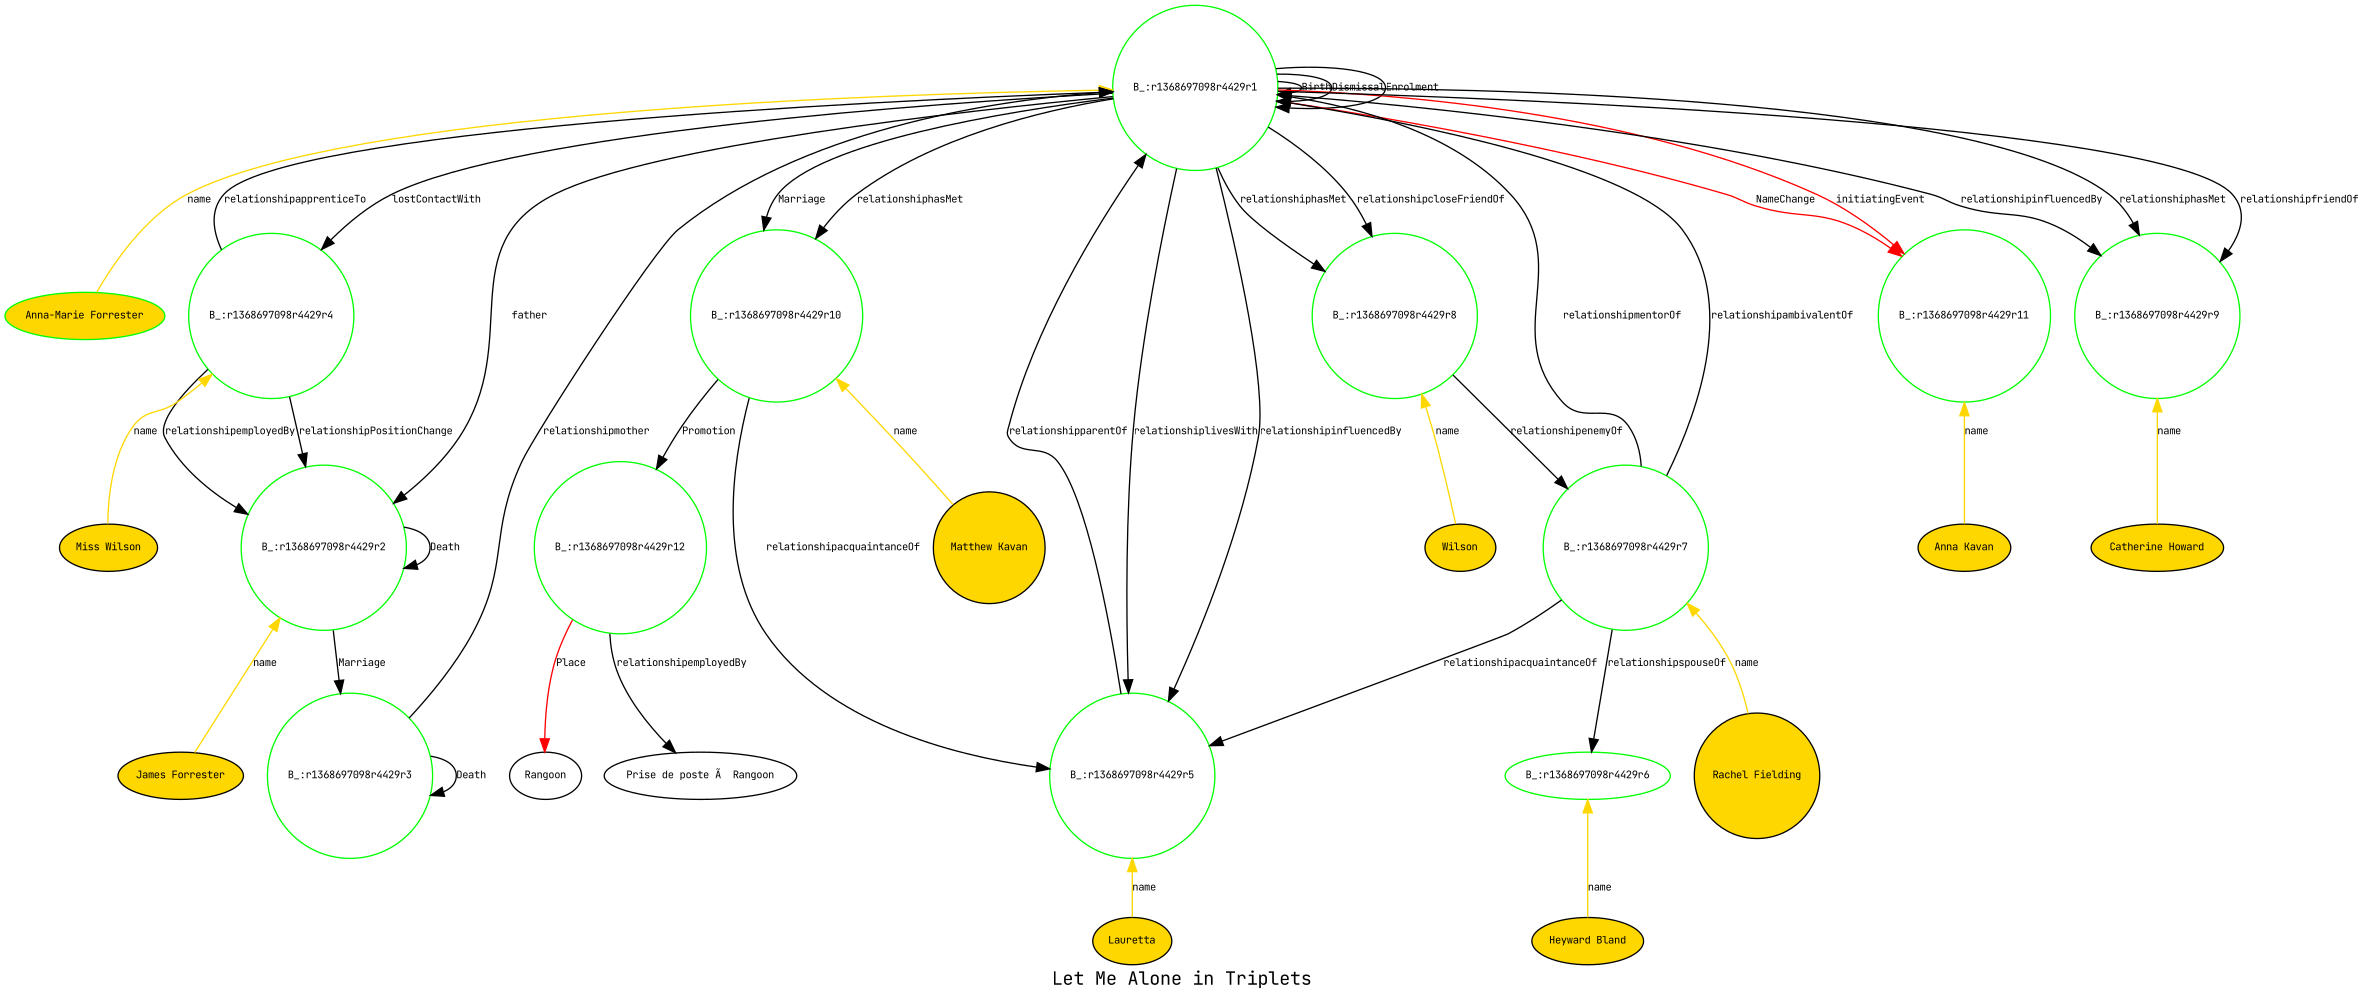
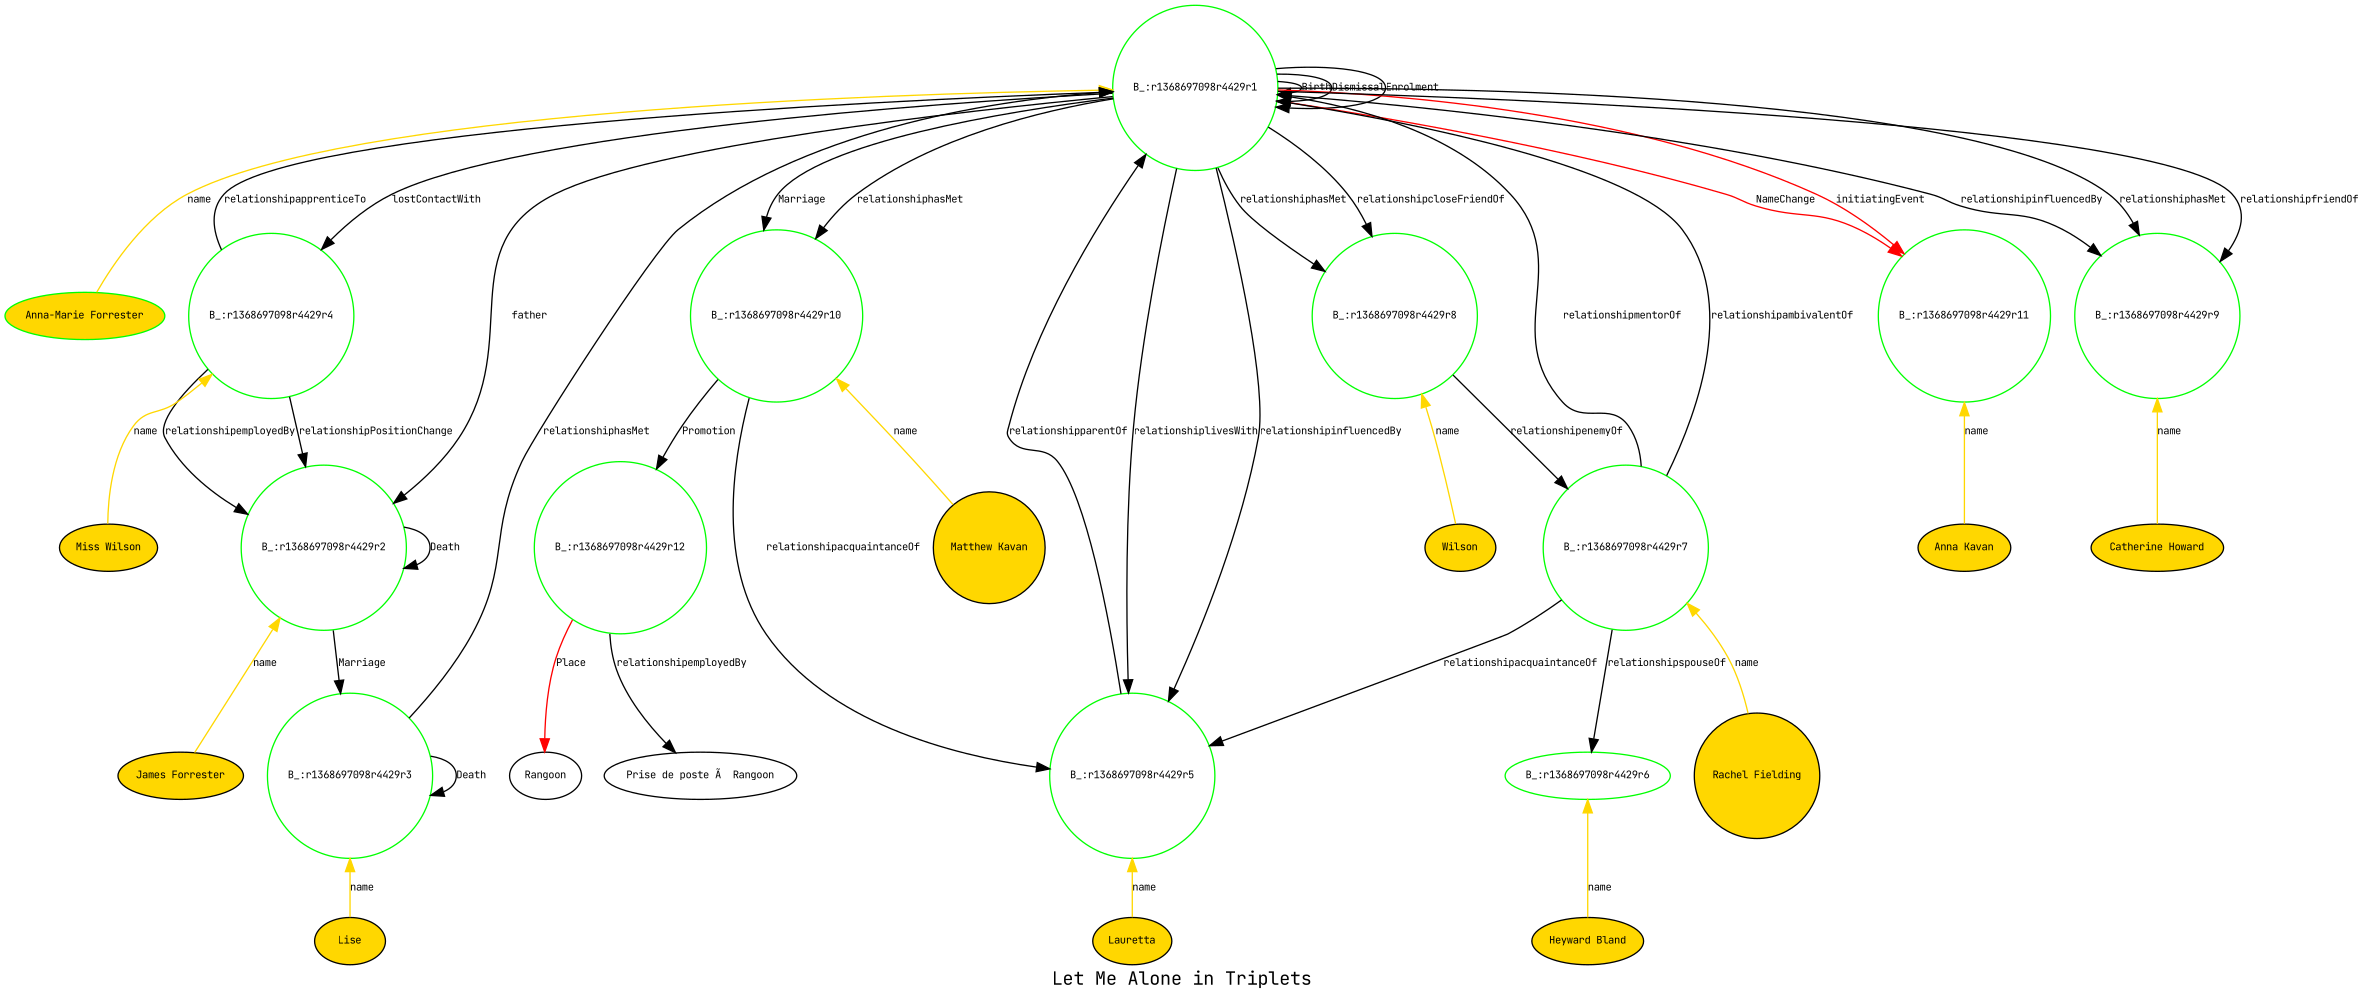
  digraph {
    fontname="JetBrains Mono"
    label="Let Me Alone in Triplets"
    splines=true
    node [color=lime fontname="JetBrains Mono" fontsize=8 shape=circle]
    edge [fontname="JetBrains Mono" fontsize=8]
    "B_:r1368697098r4429r1"
    n2 [fillcolor=gold label="Anna-Marie Forrester" shape=ellipse style=filled]
    "B_:r1368697098r4429r2"
    "B_:r1368697098r4429r10"
    "B_:r1368697098r4429r11"
    "B_:r1368697098r4429r8"
    "B_:r1368697098r4429r9"
    "B_:r1368697098r4429r5"
    "B_:r1368697098r4429r4"
    n10 [fillcolor=gold label="James Forrester" shape=ellipse style=filled color=""]
    "B_:r1368697098r4429r3"
    n12 [fillcolor=gold label="Matthew Kavan" style=filled color=""]
    "B_:r1368697098r4429r12"
    n14 [fillcolor=gold label="Anna Kavan" shape=ellipse style=filled color=""]
    "B_:r1368697098r4429r7"
    n16 [fillcolor=gold label=Wilson shape=ellipse style=filled color=""]
    n17 [fillcolor=gold label="Catherine Howard" shape=ellipse style=filled color=""]
    n18 [fillcolor=gold label=Lauretta shape=ellipse style=filled color=""]
    n19 [fillcolor=gold label="Miss Wilson" shape=ellipse style=filled color=""]
+   n20 [fillcolor=gold label=Lise shape=ellipse style=filled color=""]
    n21 [label=Rangoon shape=ellipse color=""]
    n22 [label="Prise de poste Ã  Rangoon" shape=ellipse color=""]
    "B_:r1368697098r4429r6" [shape=ellipse]
    n24 [fillcolor=gold label="Rachel Fielding" style=filled color=""]
    n25 [fillcolor=gold label="Heyward Bland" shape=ellipse style=filled color=""]
    "B_:r1368697098r4429r1" -> "B_:r1368697098r4429r1" [label=Birth]
    "B_:r1368697098r4429r1" -> "B_:r1368697098r4429r1" [label=Dismissal]
    "B_:r1368697098r4429r1" -> "B_:r1368697098r4429r1" [label=Enrolment]
    "B_:r1368697098r4429r1" -> n2 [color=gold dir=back label=name]
    "B_:r1368697098r4429r1" -> "B_:r1368697098r4429r2" [label=father]
    "B_:r1368697098r4429r1" -> "B_:r1368697098r4429r10" [label=Marriage]
    "B_:r1368697098r4429r1" -> "B_:r1368697098r4429r10" [label=relationshiphasMet]
    "B_:r1368697098r4429r1" -> "B_:r1368697098r4429r11" [color=red label=NameChange]
    "B_:r1368697098r4429r1" -> "B_:r1368697098r4429r11" [color=red label=initiatingEvent]
    "B_:r1368697098r4429r1" -> "B_:r1368697098r4429r8" [label=relationshiphasMet]
    "B_:r1368697098r4429r1" -> "B_:r1368697098r4429r8" [label=relationshipcloseFriendOf]
    "B_:r1368697098r4429r1" -> "B_:r1368697098r4429r9" [label=relationshiphasMet]
    "B_:r1368697098r4429r1" -> "B_:r1368697098r4429r9" [label=relationshipfriendOf]
    "B_:r1368697098r4429r1" -> "B_:r1368697098r4429r9" [label=relationshipinfluencedBy]
    "B_:r1368697098r4429r1" -> "B_:r1368697098r4429r5" [label=relationshiplivesWith]
    "B_:r1368697098r4429r1" -> "B_:r1368697098r4429r5" [label=relationshipinfluencedBy]
    "B_:r1368697098r4429r1" -> "B_:r1368697098r4429r4" [label=lostContactWith]
    "B_:r1368697098r4429r2" -> "B_:r1368697098r4429r2" [label=Death]
    "B_:r1368697098r4429r2" -> n10 [color=gold dir=back label=name maxlen=0.5]
    "B_:r1368697098r4429r2" -> "B_:r1368697098r4429r3" [label=Marriage]
    "B_:r1368697098r4429r10" -> "B_:r1368697098r4429r5" [label=relationshipacquaintanceOf]
    "B_:r1368697098r4429r10" -> n12 [color=gold dir=back label=name maxlen=0.5]
    "B_:r1368697098r4429r10" -> "B_:r1368697098r4429r12" [label=Promotion]
    "B_:r1368697098r4429r11" -> n14 [color=gold dir=back label=name maxlen=0.5]
    "B_:r1368697098r4429r8" -> "B_:r1368697098r4429r7" [label=relationshipenemyOf]
    "B_:r1368697098r4429r8" -> n16 [color=gold dir=back label=name maxlen=0.5]
    "B_:r1368697098r4429r9" -> n17 [color=gold dir=back label=name maxlen=0.5]
    "B_:r1368697098r4429r5" -> "B_:r1368697098r4429r1" [label=relationshipparentOf]
    "B_:r1368697098r4429r5" -> n18 [color=gold dir=back label=name maxlen=0.5]
    "B_:r1368697098r4429r4" -> "B_:r1368697098r4429r1" [label=relationshipapprenticeTo]
    "B_:r1368697098r4429r4" -> "B_:r1368697098r4429r2" [label=relationshipemployedBy]
    "B_:r1368697098r4429r4" -> "B_:r1368697098r4429r2" [label=relationshipPositionChange]
    "B_:r1368697098r4429r4" -> n19 [color=gold dir=back label=name maxlen=0.5]
-   "B_:r1368697098r4429r3" -> "B_:r1368697098r4429r1" [label=relationshipmother]
+   "B_:r1368697098r4429r3" -> "B_:r1368697098r4429r1" [label=relationshiphasMet]
    "B_:r1368697098r4429r3" -> "B_:r1368697098r4429r3" [label=Death]
+   "B_:r1368697098r4429r3" -> n20 [color=gold dir=back label=name maxlen=0.5]
    "B_:r1368697098r4429r12" -> n21 [color=red label=Place]
    "B_:r1368697098r4429r12" -> n22 [label=relationshipemployedBy]
    "B_:r1368697098r4429r7" -> "B_:r1368697098r4429r1" [label=relationshipmentorOf]
    "B_:r1368697098r4429r7" -> "B_:r1368697098r4429r1" [label=relationshipambivalentOf]
    "B_:r1368697098r4429r7" -> "B_:r1368697098r4429r5" [label=relationshipacquaintanceOf]
    "B_:r1368697098r4429r7" -> "B_:r1368697098r4429r6" [label=relationshipspouseOf]
    "B_:r1368697098r4429r7" -> n24 [color=gold dir=back label=name maxlen=0.5]
    "B_:r1368697098r4429r6" -> n25 [color=gold dir=back label=name maxlen=0.5]
  }
